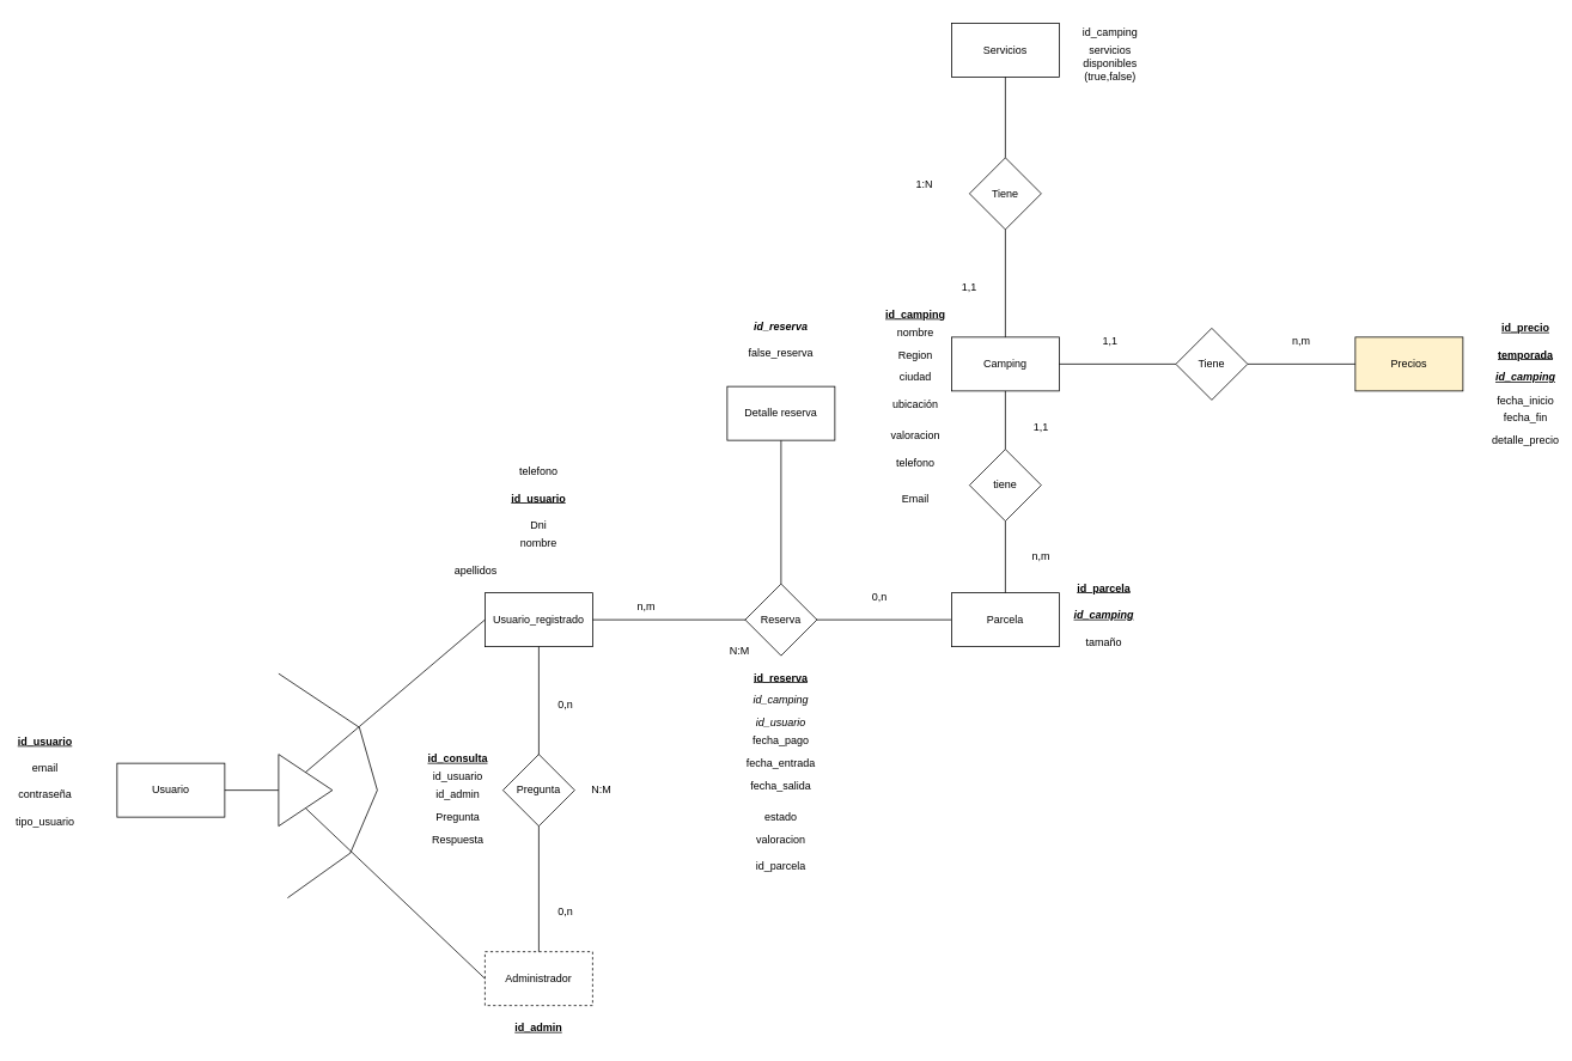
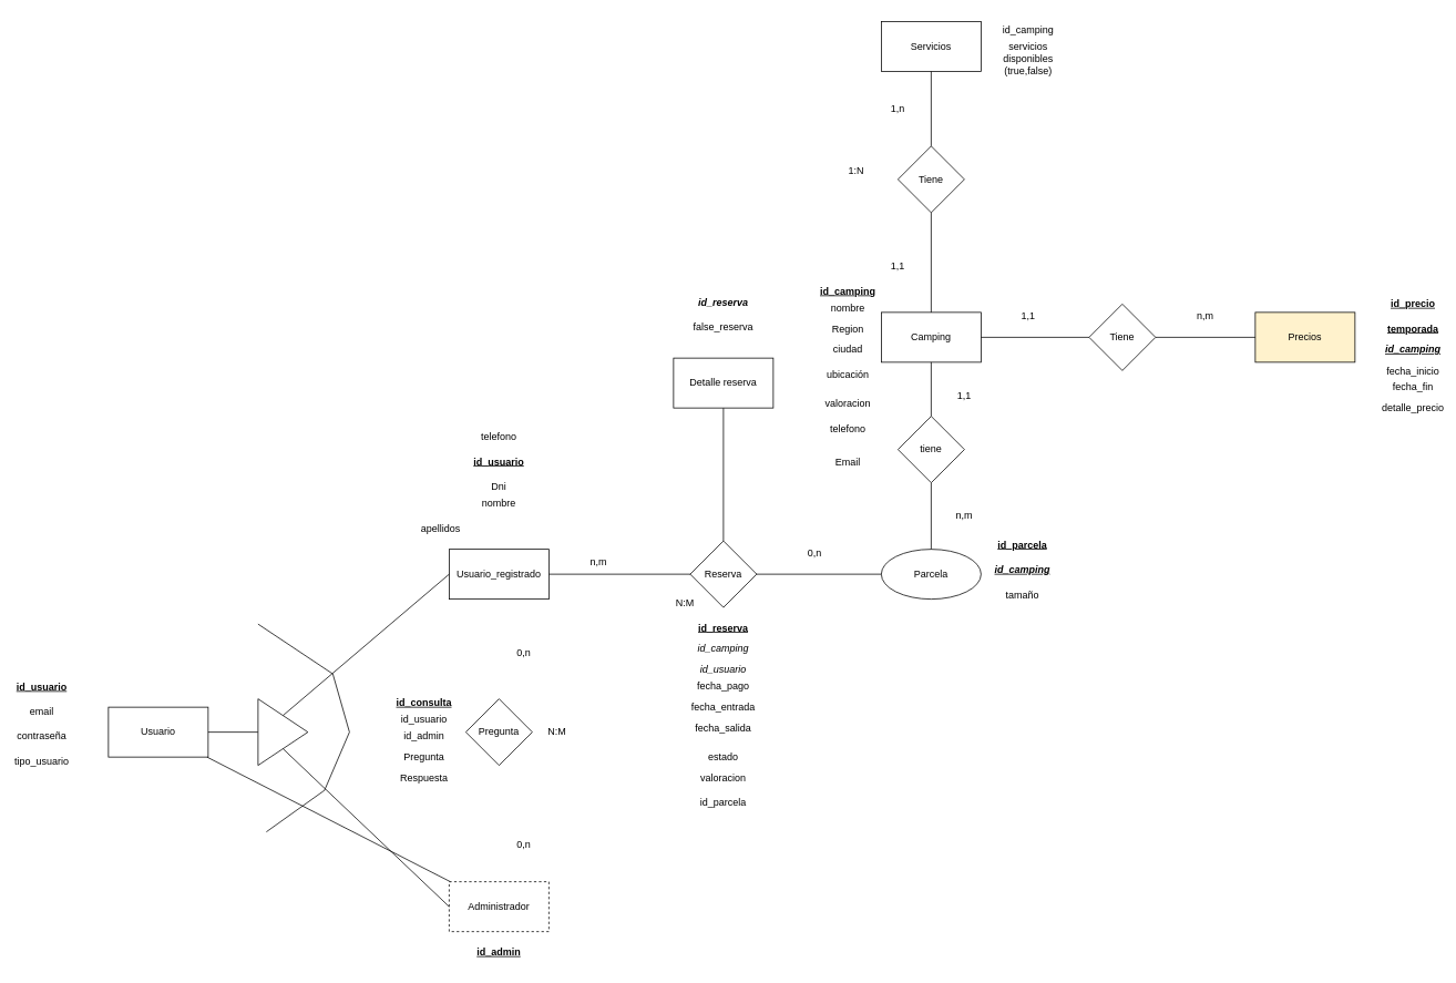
  <mxCell id="0" />
  <mxCell id="1" parent="0" />
  <mxCell id="2" value="Usuario_registrado" style="rounded=0;whiteSpace=wrap;html=1;" parent="1" vertex="1"><mxGeometry x="540" y="660" width="120" height="60" as="geometry" /></mxCell>
  <mxCell id="3" value="Camping" style="rounded=0;whiteSpace=wrap;html=1;" parent="1" vertex="1"><mxGeometry x="1060" y="375" width="120" height="60" as="geometry" /></mxCell>
  <mxCell id="4" value="Administrador" style="rounded=0;whiteSpace=wrap;html=1;dashed=1;" parent="1" vertex="1"><mxGeometry x="540" y="1060" width="120" height="60" as="geometry" /></mxCell>
  <mxCell id="5" value="" style="endArrow=none;html=1;rounded=0;exitX=1;exitY=0.5;exitDx=0;exitDy=0;entryX=0;entryY=0.5;entryDx=0;entryDy=0;" parent="1" source="2" target="76" edge="1"><mxGeometry width="50" height="50" relative="1" as="geometry"><mxPoint x="730" y="860" as="sourcePoint" /><mxPoint x="1030" y="690" as="targetPoint" /></mxGeometry></mxCell>
  <mxCell id="6" value="Reserva" style="rhombus;whiteSpace=wrap;html=1;" parent="1" vertex="1"><mxGeometry x="830" y="650" width="80" height="80" as="geometry" /></mxCell>
  <mxCell id="7" value="0,n" style="text;html=1;strokeColor=none;fillColor=none;align=center;verticalAlign=middle;whiteSpace=wrap;rounded=0;" parent="1" vertex="1"><mxGeometry x="950" y="650" width="60" height="30" as="geometry" /></mxCell>
- <mxCell id="8" value="" style="endArrow=none;html=1;rounded=0;entryX=0.5;entryY=1;entryDx=0;entryDy=0;" parent="1" source="4" target="2" edge="1"><mxGeometry width="50" height="50" relative="1" as="geometry"><mxPoint x="510" y="820" as="sourcePoint" /><mxPoint x="560" y="770" as="targetPoint" /></mxGeometry></mxCell>
+ <mxCell id="8" value="" style="endArrow=none;html=1;rounded=0;" parent="1" source="4" target="33" edge="1"><mxGeometry width="50" height="50" relative="1" as="geometry"><mxPoint x="510" y="820" as="sourcePoint" /><mxPoint x="560" y="770" as="targetPoint" /></mxGeometry></mxCell>
  <mxCell id="9" value="Pregunta" style="rhombus;whiteSpace=wrap;html=1;" parent="1" vertex="1"><mxGeometry x="560" y="840" width="80" height="80" as="geometry" /></mxCell>
  <mxCell id="10" value="n,m" style="text;html=1;strokeColor=none;fillColor=none;align=center;verticalAlign=middle;whiteSpace=wrap;rounded=0;" parent="1" vertex="1"><mxGeometry x="690" y="660" width="60" height="30" as="geometry" /></mxCell>
  <mxCell id="11" value="N:M" style="text;html=1;strokeColor=none;fillColor=none;align=center;verticalAlign=middle;whiteSpace=wrap;rounded=0;" parent="1" vertex="1"><mxGeometry x="794" y="710" width="60" height="30" as="geometry" /></mxCell>
  <mxCell id="12" value="0,n" style="text;html=1;strokeColor=none;fillColor=none;align=center;verticalAlign=middle;whiteSpace=wrap;rounded=0;" parent="1" vertex="1"><mxGeometry x="600" y="1000" width="60" height="30" as="geometry" /></mxCell>
  <mxCell id="13" value="0,n" style="text;html=1;strokeColor=none;fillColor=none;align=center;verticalAlign=middle;whiteSpace=wrap;rounded=0;" parent="1" vertex="1"><mxGeometry x="600" y="770" width="60" height="30" as="geometry" /></mxCell>
  <mxCell id="14" value="N:M" style="text;html=1;strokeColor=none;fillColor=none;align=center;verticalAlign=middle;whiteSpace=wrap;rounded=0;" parent="1" vertex="1"><mxGeometry x="640" y="865" width="60" height="30" as="geometry" /></mxCell>
  <mxCell id="15" value="&lt;b&gt;&lt;u&gt;id_usuario&lt;/u&gt;&lt;/b&gt;" style="text;html=1;strokeColor=none;fillColor=none;align=center;verticalAlign=middle;whiteSpace=wrap;rounded=0;" parent="1" vertex="1"><mxGeometry x="20" y="811" width="60" height="30" as="geometry" /></mxCell>
  <mxCell id="16" value="email" style="text;html=1;strokeColor=none;fillColor=none;align=center;verticalAlign=middle;whiteSpace=wrap;rounded=0;" parent="1" vertex="1"><mxGeometry x="20" y="841" width="60" height="30" as="geometry" /></mxCell>
  <mxCell id="17" value="contraseña" style="text;html=1;strokeColor=none;fillColor=none;align=center;verticalAlign=middle;whiteSpace=wrap;rounded=0;" parent="1" vertex="1"><mxGeometry x="20" y="870" width="60" height="30" as="geometry" /></mxCell>
  <mxCell id="18" value="nombre" style="text;html=1;strokeColor=none;fillColor=none;align=center;verticalAlign=middle;whiteSpace=wrap;rounded=0;" parent="1" vertex="1"><mxGeometry x="570" y="590" width="60" height="30" as="geometry" /></mxCell>
  <mxCell id="19" value="apellidos" style="text;html=1;strokeColor=none;fillColor=none;align=center;verticalAlign=middle;whiteSpace=wrap;rounded=0;" parent="1" vertex="1"><mxGeometry x="500" y="620" width="60" height="30" as="geometry" /></mxCell>
  <mxCell id="20" value="&lt;b&gt;&lt;u&gt;id_camping&lt;/u&gt;&lt;/b&gt;" style="text;html=1;strokeColor=none;fillColor=none;align=center;verticalAlign=middle;whiteSpace=wrap;rounded=0;" parent="1" vertex="1"><mxGeometry x="990" y="335" width="60" height="30" as="geometry" /></mxCell>
  <mxCell id="21" value="nombre" style="text;html=1;strokeColor=none;fillColor=none;align=center;verticalAlign=middle;whiteSpace=wrap;rounded=0;" parent="1" vertex="1"><mxGeometry x="990" y="355" width="60" height="30" as="geometry" /></mxCell>
  <mxCell id="22" value="ciudad" style="text;html=1;strokeColor=none;fillColor=none;align=center;verticalAlign=middle;whiteSpace=wrap;rounded=0;" parent="1" vertex="1"><mxGeometry x="990" y="405" width="60" height="30" as="geometry" /></mxCell>
  <mxCell id="23" value="ubicación" style="text;html=1;strokeColor=none;fillColor=none;align=center;verticalAlign=middle;whiteSpace=wrap;rounded=0;" parent="1" vertex="1"><mxGeometry x="990" y="435" width="60" height="30" as="geometry" /></mxCell>
  <mxCell id="24" value="Precios" style="rounded=0;whiteSpace=wrap;html=1;fillColor=#fff2cc;" parent="1" vertex="1"><mxGeometry x="1510" y="375" width="120" height="60" as="geometry" /></mxCell>
  <mxCell id="25" value="&lt;b&gt;&lt;u&gt;id_precio&lt;/u&gt;&lt;/b&gt;" style="text;html=1;strokeColor=none;fillColor=none;align=center;verticalAlign=middle;whiteSpace=wrap;rounded=0;" parent="1" vertex="1"><mxGeometry x="1670" y="350" width="60" height="30" as="geometry" /></mxCell>
  <mxCell id="26" value="detalle_precio" style="text;html=1;strokeColor=none;fillColor=none;align=center;verticalAlign=middle;whiteSpace=wrap;rounded=0;" parent="1" vertex="1"><mxGeometry x="1670" y="475" width="60" height="30" as="geometry" /></mxCell>
  <mxCell id="27" value="&lt;b&gt;&lt;u&gt;temporada&lt;/u&gt;&lt;/b&gt;" style="text;html=1;strokeColor=none;fillColor=none;align=center;verticalAlign=middle;whiteSpace=wrap;rounded=0;" parent="1" vertex="1"><mxGeometry x="1670" y="380" width="60" height="30" as="geometry" /></mxCell>
  <mxCell id="28" value="&lt;b&gt;&lt;u&gt;id_reserva&lt;/u&gt;&lt;/b&gt;" style="text;html=1;strokeColor=none;fillColor=none;align=center;verticalAlign=middle;whiteSpace=wrap;rounded=0;" parent="1" vertex="1"><mxGeometry x="840" y="740" width="60" height="30" as="geometry" /></mxCell>
  <mxCell id="29" value="&lt;b&gt;&lt;u&gt;id_consulta&lt;/u&gt;&lt;/b&gt;" style="text;html=1;strokeColor=none;fillColor=none;align=center;verticalAlign=middle;whiteSpace=wrap;rounded=0;" parent="1" vertex="1"><mxGeometry x="480" y="830" width="60" height="30" as="geometry" /></mxCell>
  <mxCell id="30" value="id_usuario" style="text;html=1;strokeColor=none;fillColor=none;align=center;verticalAlign=middle;whiteSpace=wrap;rounded=0;" parent="1" vertex="1"><mxGeometry x="480" y="850" width="60" height="30" as="geometry" /></mxCell>
  <mxCell id="31" value="id_admin" style="text;html=1;strokeColor=none;fillColor=none;align=center;verticalAlign=middle;whiteSpace=wrap;rounded=0;" parent="1" vertex="1"><mxGeometry x="480" y="870" width="60" height="30" as="geometry" /></mxCell>
  <mxCell id="32" value="&lt;i&gt;id_camping&lt;/i&gt;" style="text;html=1;strokeColor=none;fillColor=none;align=center;verticalAlign=middle;whiteSpace=wrap;rounded=0;" parent="1" vertex="1"><mxGeometry x="840" y="765" width="60" height="30" as="geometry" /></mxCell>
  <mxCell id="33" value="Usuario" style="rounded=0;whiteSpace=wrap;html=1;" parent="1" vertex="1"><mxGeometry x="130" y="850" width="120" height="60" as="geometry" /></mxCell>
  <mxCell id="34" value="" style="endArrow=none;html=1;rounded=0;exitX=1;exitY=0.5;exitDx=0;exitDy=0;entryX=0;entryY=0.5;entryDx=0;entryDy=0;" parent="1" source="33" target="35" edge="1"><mxGeometry width="50" height="50" relative="1" as="geometry"><mxPoint x="250" y="880" as="sourcePoint" /><mxPoint x="270" y="880" as="targetPoint" /></mxGeometry></mxCell>
  <mxCell id="35" value="" style="triangle;whiteSpace=wrap;html=1;" parent="1" vertex="1"><mxGeometry x="310" y="840" width="60" height="80" as="geometry" /></mxCell>
  <mxCell id="36" value="" style="endArrow=none;html=1;rounded=0;exitX=0.5;exitY=0;exitDx=0;exitDy=0;entryX=0;entryY=0.5;entryDx=0;entryDy=0;" parent="1" source="35" target="2" edge="1"><mxGeometry width="50" height="50" relative="1" as="geometry"><mxPoint x="340" y="850" as="sourcePoint" /><mxPoint x="390" y="800" as="targetPoint" /></mxGeometry></mxCell>
  <mxCell id="37" value="" style="endArrow=none;html=1;rounded=0;entryX=0.5;entryY=1;entryDx=0;entryDy=0;exitX=0;exitY=0.5;exitDx=0;exitDy=0;" parent="1" source="4" target="35" edge="1"><mxGeometry width="50" height="50" relative="1" as="geometry"><mxPoint x="290" y="950" as="sourcePoint" /><mxPoint x="340" y="900" as="targetPoint" /></mxGeometry></mxCell>
  <mxCell id="38" value="" style="endArrow=none;html=1;rounded=0;" parent="1" edge="1"><mxGeometry width="50" height="50" relative="1" as="geometry"><mxPoint x="320" y="1000" as="sourcePoint" /><mxPoint x="310" y="750" as="targetPoint" /><Array as="points"><mxPoint x="390" y="950" /><mxPoint x="420" y="880" /><mxPoint x="400" y="810" /></Array></mxGeometry></mxCell>
  <mxCell id="39" value="&lt;b&gt;&lt;u&gt;id_usuario&lt;/u&gt;&lt;/b&gt;" style="text;html=1;strokeColor=none;fillColor=none;align=center;verticalAlign=middle;whiteSpace=wrap;rounded=0;" parent="1" vertex="1"><mxGeometry x="570" y="540" width="60" height="30" as="geometry" /></mxCell>
  <mxCell id="40" value="&lt;b&gt;&lt;u&gt;id_admin&lt;/u&gt;&lt;/b&gt;" style="text;html=1;strokeColor=none;fillColor=none;align=center;verticalAlign=middle;whiteSpace=wrap;rounded=0;" parent="1" vertex="1"><mxGeometry x="570" y="1130" width="60" height="30" as="geometry" /></mxCell>
  <mxCell id="41" value="tipo_usuario" style="text;html=1;strokeColor=none;fillColor=none;align=center;verticalAlign=middle;whiteSpace=wrap;rounded=0;" parent="1" vertex="1"><mxGeometry x="20" y="900" width="60" height="30" as="geometry" /></mxCell>
  <mxCell id="42" value="Tiene" style="rhombus;whiteSpace=wrap;html=1;" parent="1" vertex="1"><mxGeometry x="1310" y="365" width="80" height="80" as="geometry" /></mxCell>
  <mxCell id="43" value="" style="endArrow=none;html=1;rounded=0;entryX=0;entryY=0.5;entryDx=0;entryDy=0;exitX=1;exitY=0.5;exitDx=0;exitDy=0;" parent="1" source="3" target="42" edge="1"><mxGeometry width="50" height="50" relative="1" as="geometry"><mxPoint x="1210" y="625" as="sourcePoint" /><mxPoint x="1150" y="765" as="targetPoint" /></mxGeometry></mxCell>
  <mxCell id="44" value="" style="endArrow=none;html=1;rounded=0;entryX=0;entryY=0.5;entryDx=0;entryDy=0;exitX=1;exitY=0.5;exitDx=0;exitDy=0;" parent="1" source="42" target="24" edge="1"><mxGeometry width="50" height="50" relative="1" as="geometry"><mxPoint x="1280" y="505" as="sourcePoint" /><mxPoint x="1330" y="455" as="targetPoint" /></mxGeometry></mxCell>
  <mxCell id="45" value="false_reserva" style="text;html=1;strokeColor=none;fillColor=none;align=center;verticalAlign=middle;whiteSpace=wrap;rounded=0;" parent="1" vertex="1"><mxGeometry x="840" y="375" width="60" height="35" as="geometry" /></mxCell>
  <mxCell id="46" value="&lt;i&gt;id_usuario&lt;/i&gt;" style="text;html=1;strokeColor=none;fillColor=none;align=center;verticalAlign=middle;whiteSpace=wrap;rounded=0;" parent="1" vertex="1"><mxGeometry x="840" y="790" width="60" height="30" as="geometry" /></mxCell>
  <mxCell id="47" value="fecha_pago" style="text;html=1;strokeColor=none;fillColor=none;align=center;verticalAlign=middle;whiteSpace=wrap;rounded=0;" parent="1" vertex="1"><mxGeometry x="840" y="810" width="60" height="30" as="geometry" /></mxCell>
  <mxCell id="48" value="fecha_entrada" style="text;html=1;strokeColor=none;fillColor=none;align=center;verticalAlign=middle;whiteSpace=wrap;rounded=0;" parent="1" vertex="1"><mxGeometry x="840" y="835" width="60" height="30" as="geometry" /></mxCell>
  <mxCell id="49" value="fecha_salida" style="text;html=1;strokeColor=none;fillColor=none;align=center;verticalAlign=middle;whiteSpace=wrap;rounded=0;" parent="1" vertex="1"><mxGeometry x="840" y="860" width="60" height="30" as="geometry" /></mxCell>
  <mxCell id="50" value="valoracion" style="text;html=1;strokeColor=none;fillColor=none;align=center;verticalAlign=middle;whiteSpace=wrap;rounded=0;" parent="1" vertex="1"><mxGeometry x="990" y="470" width="60" height="30" as="geometry" /></mxCell>
  <mxCell id="51" value="valoracion" style="text;html=1;strokeColor=none;fillColor=none;align=center;verticalAlign=middle;whiteSpace=wrap;rounded=0;" parent="1" vertex="1"><mxGeometry x="840" y="920" width="60" height="30" as="geometry" /></mxCell>
  <mxCell id="52" value="Dni" style="text;html=1;strokeColor=none;fillColor=none;align=center;verticalAlign=middle;whiteSpace=wrap;rounded=0;" parent="1" vertex="1"><mxGeometry x="570" y="570" width="60" height="30" as="geometry" /></mxCell>
  <mxCell id="53" value="Region" style="text;html=1;strokeColor=none;fillColor=none;align=center;verticalAlign=middle;whiteSpace=wrap;rounded=0;" parent="1" vertex="1"><mxGeometry x="990" y="380" width="60" height="30" as="geometry" /></mxCell>
  <mxCell id="54" value="1,1" style="text;html=1;strokeColor=none;fillColor=none;align=center;verticalAlign=middle;whiteSpace=wrap;rounded=0;" parent="1" vertex="1"><mxGeometry x="1207" y="365" width="60" height="30" as="geometry" /></mxCell>
  <mxCell id="55" value="n,m" style="text;html=1;strokeColor=none;fillColor=none;align=center;verticalAlign=middle;whiteSpace=wrap;rounded=0;" parent="1" vertex="1"><mxGeometry x="1420" y="365" width="60" height="30" as="geometry" /></mxCell>
  <mxCell id="56" value="&lt;b&gt;&lt;u&gt;&lt;i&gt;id_camping&lt;/i&gt;&lt;/u&gt;&lt;/b&gt;" style="text;html=1;strokeColor=none;fillColor=none;align=center;verticalAlign=middle;whiteSpace=wrap;rounded=0;" parent="1" vertex="1"><mxGeometry x="1670" y="405" width="60" height="30" as="geometry" /></mxCell>
  <mxCell id="57" value="fecha_inicio" style="text;html=1;strokeColor=none;fillColor=none;align=center;verticalAlign=middle;whiteSpace=wrap;rounded=0;" parent="1" vertex="1"><mxGeometry x="1670" y="431" width="60" height="30" as="geometry" /></mxCell>
  <mxCell id="58" value="fecha_fin" style="text;html=1;strokeColor=none;fillColor=none;align=center;verticalAlign=middle;whiteSpace=wrap;rounded=0;" parent="1" vertex="1"><mxGeometry x="1670" y="450" width="60" height="30" as="geometry" /></mxCell>
  <mxCell id="59" value="" style="endArrow=none;html=1;rounded=0;" parent="1" edge="1"><mxGeometry width="50" height="50" relative="1" as="geometry"><mxPoint x="1120" y="375" as="sourcePoint" /><mxPoint x="1120" y="255" as="targetPoint" /></mxGeometry></mxCell>
  <mxCell id="60" value="" style="rhombus;whiteSpace=wrap;html=1;" parent="1" vertex="1"><mxGeometry x="1080" y="175" width="80" height="80" as="geometry" /></mxCell>
  <mxCell id="61" value="Tiene" style="text;html=1;strokeColor=none;fillColor=none;align=center;verticalAlign=middle;whiteSpace=wrap;rounded=0;" parent="1" vertex="1"><mxGeometry x="1090" y="201" width="60" height="30" as="geometry" /></mxCell>
  <mxCell id="62" value="" style="rounded=0;whiteSpace=wrap;html=1;" parent="1" vertex="1"><mxGeometry x="1060" y="25" width="120" height="60" as="geometry" /></mxCell>
  <mxCell id="63" value="" style="endArrow=none;html=1;rounded=0;exitX=0.5;exitY=0;exitDx=0;exitDy=0;" parent="1" source="60" edge="1"><mxGeometry width="50" height="50" relative="1" as="geometry"><mxPoint x="1070" y="135" as="sourcePoint" /><mxPoint x="1120" y="85" as="targetPoint" /></mxGeometry></mxCell>
+ <mxCell id="64" value="1,n" style="text;html=1;strokeColor=none;fillColor=none;align=center;verticalAlign=middle;whiteSpace=wrap;rounded=0;" parent="1" vertex="1"><mxGeometry x="1050" y="115" width="60" height="30" as="geometry" /></mxCell>
  <mxCell id="65" value="Servicios" style="text;html=1;strokeColor=none;fillColor=none;align=center;verticalAlign=middle;whiteSpace=wrap;rounded=0;" parent="1" vertex="1"><mxGeometry x="1090" y="40" width="60" height="30" as="geometry" /></mxCell>
  <mxCell id="66" value="id_camping" style="text;html=1;strokeColor=none;fillColor=none;align=center;verticalAlign=middle;whiteSpace=wrap;rounded=0;" parent="1" vertex="1"><mxGeometry x="1207" y="20" width="60" height="30" as="geometry" /></mxCell>
  <mxCell id="67" value="servicios disponibles&lt;br&gt;(true,false)" style="text;html=1;strokeColor=none;fillColor=none;align=center;verticalAlign=middle;whiteSpace=wrap;rounded=0;" parent="1" vertex="1"><mxGeometry x="1207" y="55" width="60" height="30" as="geometry" /></mxCell>
  <mxCell id="68" value="1,1" style="text;html=1;strokeColor=none;fillColor=none;align=center;verticalAlign=middle;whiteSpace=wrap;rounded=0;" parent="1" vertex="1"><mxGeometry x="1050" y="305" width="60" height="30" as="geometry" /></mxCell>
  <mxCell id="69" value="" style="endArrow=none;html=1;rounded=0;" parent="1" edge="1"><mxGeometry width="50" height="50" relative="1" as="geometry"><mxPoint x="870" y="650" as="sourcePoint" /><mxPoint x="870" y="490" as="targetPoint" /></mxGeometry></mxCell>
  <mxCell id="70" value="Detalle reserva" style="rounded=0;whiteSpace=wrap;html=1;" parent="1" vertex="1"><mxGeometry x="810" y="430" width="120" height="60" as="geometry" /></mxCell>
  <mxCell id="71" value="&lt;b&gt;&lt;i&gt;id_reserva&lt;/i&gt;&lt;/b&gt;" style="text;html=1;strokeColor=none;fillColor=none;align=center;verticalAlign=middle;whiteSpace=wrap;rounded=0;" parent="1" vertex="1"><mxGeometry x="840" y="345" width="60" height="35" as="geometry" /></mxCell>
  <mxCell id="72" value="estado" style="text;html=1;strokeColor=none;fillColor=none;align=center;verticalAlign=middle;whiteSpace=wrap;rounded=0;" parent="1" vertex="1"><mxGeometry x="840" y="895" width="60" height="30" as="geometry" /></mxCell>
  <mxCell id="73" value="Pregunta" style="text;html=1;strokeColor=none;fillColor=none;align=center;verticalAlign=middle;whiteSpace=wrap;rounded=0;" parent="1" vertex="1"><mxGeometry x="480" y="895" width="60" height="30" as="geometry" /></mxCell>
  <mxCell id="74" value="Respuesta" style="text;html=1;strokeColor=none;fillColor=none;align=center;verticalAlign=middle;whiteSpace=wrap;rounded=0;" parent="1" vertex="1"><mxGeometry x="480" y="920" width="60" height="30" as="geometry" /></mxCell>
  <mxCell id="75" value="telefono" style="text;html=1;strokeColor=none;fillColor=none;align=center;verticalAlign=middle;whiteSpace=wrap;rounded=0;" parent="1" vertex="1"><mxGeometry x="570" y="510" width="60" height="30" as="geometry" /></mxCell>
- <mxCell id="76" value="Parcela" style="rounded=0;whiteSpace=wrap;html=1;" parent="1" vertex="1"><mxGeometry x="1060" y="660" width="120" height="60" as="geometry" /></mxCell>
+ <mxCell id="76" value="Parcela" style="ellipse;whiteSpace=wrap;html=1;" parent="1" vertex="1"><mxGeometry x="1060" y="660" width="120" height="60" as="geometry" /></mxCell>
  <mxCell id="77" value="" style="endArrow=none;html=1;rounded=0;entryX=0.5;entryY=1;entryDx=0;entryDy=0;exitX=0.5;exitY=0;exitDx=0;exitDy=0;" parent="1" source="80" target="3" edge="1"><mxGeometry width="50" height="50" relative="1" as="geometry"><mxPoint x="1110" y="590" as="sourcePoint" /><mxPoint x="1160" y="540" as="targetPoint" /></mxGeometry></mxCell>
  <mxCell id="78" value="1,1" style="text;html=1;strokeColor=none;fillColor=none;align=center;verticalAlign=middle;whiteSpace=wrap;rounded=0;" parent="1" vertex="1"><mxGeometry x="1130" y="460" width="60" height="30" as="geometry" /></mxCell>
  <mxCell id="79" value="" style="endArrow=none;html=1;rounded=0;entryX=0.5;entryY=1;entryDx=0;entryDy=0;exitX=0.5;exitY=0;exitDx=0;exitDy=0;" parent="1" source="76" target="80" edge="1"><mxGeometry width="50" height="50" relative="1" as="geometry"><mxPoint x="1120" y="660" as="sourcePoint" /><mxPoint x="1120" y="435" as="targetPoint" /></mxGeometry></mxCell>
  <mxCell id="80" value="tiene" style="rhombus;whiteSpace=wrap;html=1;" parent="1" vertex="1"><mxGeometry x="1080" y="500" width="80" height="80" as="geometry" /></mxCell>
  <mxCell id="81" value="n,m" style="text;html=1;strokeColor=none;fillColor=none;align=center;verticalAlign=middle;whiteSpace=wrap;rounded=0;" parent="1" vertex="1"><mxGeometry x="1130" y="605" width="60" height="30" as="geometry" /></mxCell>
  <mxCell id="82" value="&lt;b&gt;&lt;u&gt;&lt;i&gt;id_camping&lt;/i&gt;&lt;/u&gt;&lt;/b&gt;" style="text;html=1;strokeColor=none;fillColor=none;align=center;verticalAlign=middle;whiteSpace=wrap;rounded=0;" parent="1" vertex="1"><mxGeometry x="1200" y="670" width="60" height="30" as="geometry" /></mxCell>
  <mxCell id="83" value="&lt;b&gt;&lt;u&gt;id_parcela&lt;/u&gt;&lt;/b&gt;" style="text;html=1;strokeColor=none;fillColor=none;align=center;verticalAlign=middle;whiteSpace=wrap;rounded=0;" parent="1" vertex="1"><mxGeometry x="1200" y="640" width="60" height="30" as="geometry" /></mxCell>
  <mxCell id="84" value="tamaño" style="text;html=1;strokeColor=none;fillColor=none;align=center;verticalAlign=middle;whiteSpace=wrap;rounded=0;" parent="1" vertex="1"><mxGeometry x="1200" y="700" width="60" height="30" as="geometry" /></mxCell>
  <mxCell id="85" value="id_parcela" style="text;html=1;strokeColor=none;fillColor=none;align=center;verticalAlign=middle;whiteSpace=wrap;rounded=0;" parent="1" vertex="1"><mxGeometry x="840" y="950" width="60" height="30" as="geometry" /></mxCell>
  <mxCell id="86" value="telefono" style="text;html=1;strokeColor=none;fillColor=none;align=center;verticalAlign=middle;whiteSpace=wrap;rounded=0;" parent="1" vertex="1"><mxGeometry x="990" y="500" width="60" height="30" as="geometry" /></mxCell>
  <mxCell id="87" value="Email" style="text;html=1;strokeColor=none;fillColor=none;align=center;verticalAlign=middle;whiteSpace=wrap;rounded=0;" parent="1" vertex="1"><mxGeometry x="990" y="540" width="60" height="30" as="geometry" /></mxCell>
  <mxCell id="88" value="1:N" style="text;html=1;strokeColor=none;fillColor=none;align=center;verticalAlign=middle;whiteSpace=wrap;rounded=0;" vertex="1" parent="1"><mxGeometry x="1000" y="190" width="60" height="30" as="geometry" /></mxCell>
